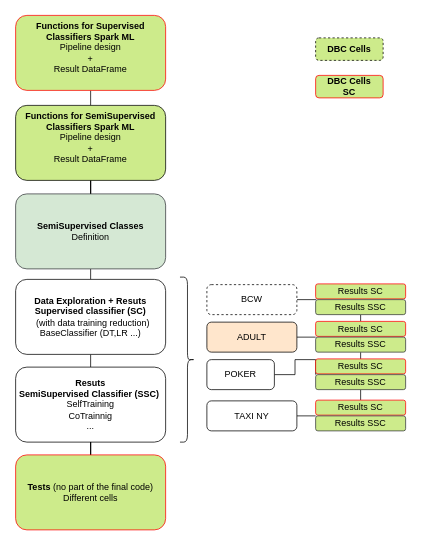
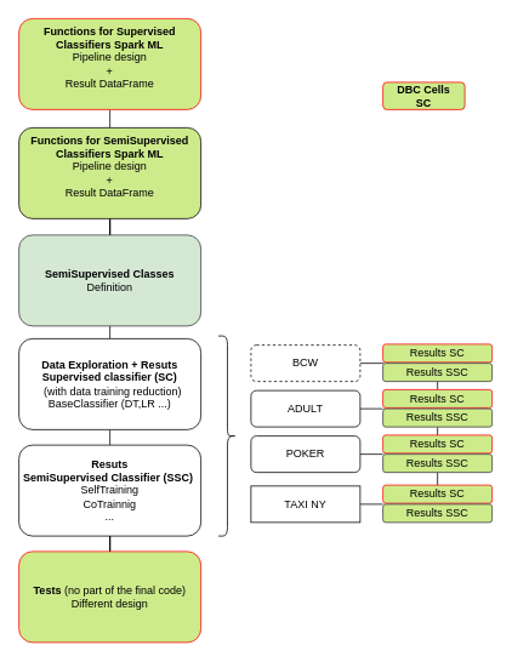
  <mxCell id="0" />
  <mxCell id="1" parent="0" />
  <mxCell id="2" style="edgeStyle=orthogonalEdgeStyle;rounded=0;orthogonalLoop=1;jettySize=auto;html=1;exitX=0.5;exitY=1;exitDx=0;exitDy=0;entryX=0.5;entryY=0;entryDx=0;entryDy=0;endArrow=none;endFill=0;" edge="1" parent="1" source="3" target="5"><mxGeometry relative="1" as="geometry" /></mxCell>
  <mxCell id="3" value="&lt;b&gt;Functions for Supervised Classifiers Spark ML&lt;br&gt;&lt;/b&gt;Pipeline design &lt;br&gt;+&lt;br&gt;Result DataFrame&lt;br&gt;&amp;nbsp;" style="rounded=1;whiteSpace=wrap;html=1;fillColor=#cdeb8b;strokeColor=#FF0000;" vertex="1" parent="1"><mxGeometry x="20" y="20" width="200" height="100" as="geometry" /></mxCell>
  <mxCell id="4" style="edgeStyle=orthogonalEdgeStyle;rounded=0;orthogonalLoop=1;jettySize=auto;html=1;exitX=0.5;exitY=1;exitDx=0;exitDy=0;endArrow=none;endFill=0;" edge="1" parent="1" source="5" target="33"><mxGeometry relative="1" as="geometry" /></mxCell>
  <mxCell id="5" value="&lt;b&gt;Functions for SemiSupervised Classifiers Spark ML&lt;br&gt;&lt;/b&gt;Pipeline design &lt;br&gt;+&lt;br&gt;Result DataFrame&lt;br&gt;&amp;nbsp;" style="rounded=1;whiteSpace=wrap;html=1;fillColor=#cdeb8b;" vertex="1" parent="1"><mxGeometry x="20" y="140" width="200" height="100" as="geometry" /></mxCell>
  <mxCell id="6" style="edgeStyle=orthogonalEdgeStyle;rounded=0;orthogonalLoop=1;jettySize=auto;html=1;exitX=0.5;exitY=1;exitDx=0;exitDy=0;entryX=0.5;entryY=0;entryDx=0;entryDy=0;endArrow=none;endFill=0;" edge="1" parent="1" source="8" target="10"><mxGeometry relative="1" as="geometry" /></mxCell>
  <mxCell id="7" style="edgeStyle=orthogonalEdgeStyle;rounded=0;orthogonalLoop=1;jettySize=auto;html=1;exitX=0.5;exitY=0;exitDx=0;exitDy=0;entryX=0.5;entryY=1;entryDx=0;entryDy=0;endArrow=none;endFill=0;" edge="1" parent="1" source="8" target="33"><mxGeometry relative="1" as="geometry" /></mxCell>
  <mxCell id="8" value="&lt;b&gt;Data Exploration + Resuts&lt;/b&gt;&lt;br&gt;&lt;b&gt;Supervised classifier (SC)&lt;br&gt;&amp;nbsp;&amp;nbsp;&lt;/b&gt;(with data training reduction)&lt;br&gt;BaseClassifier (DT,LR ...)&lt;b&gt;&lt;br&gt;&lt;/b&gt;" style="rounded=1;whiteSpace=wrap;html=1;" vertex="1" parent="1"><mxGeometry x="20" y="372" width="200" height="100" as="geometry" /></mxCell>
  <mxCell id="9" style="edgeStyle=orthogonalEdgeStyle;rounded=0;orthogonalLoop=1;jettySize=auto;html=1;exitX=0.5;exitY=1;exitDx=0;exitDy=0;endArrow=none;endFill=0;" edge="1" parent="1" source="10" target="12"><mxGeometry relative="1" as="geometry" /></mxCell>
  <mxCell id="10" value="&lt;b&gt;Resuts&lt;/b&gt;&lt;br&gt;&lt;b&gt;SemiSupervised Classifier (SSC)&amp;nbsp;&lt;/b&gt;&lt;br&gt;SelfTraining&lt;br&gt;CoTrainnig&lt;br&gt;..." style="rounded=1;whiteSpace=wrap;html=1;" vertex="1" parent="1"><mxGeometry x="20" y="488.99" width="200" height="100" as="geometry" /></mxCell>
  <mxCell id="11" value="" style="shape=curlyBracket;whiteSpace=wrap;html=1;rounded=1;rotation=-180;" vertex="1" parent="1"><mxGeometry x="239.13" y="368.99" width="20" height="220" as="geometry" /></mxCell>
- <mxCell id="12" value="&lt;b&gt;Tests &lt;/b&gt;(no part of the final code)&lt;br&gt;Different cells" style="rounded=1;whiteSpace=wrap;html=1;fillColor=#cdeb8b;strokeColor=#FF0000;" vertex="1" parent="1"><mxGeometry x="20" y="606" width="200" height="100" as="geometry" /></mxCell>
+ <mxCell id="12" value="&lt;b&gt;Tests &lt;/b&gt;(no part of the final code)&lt;br&gt;Different design" style="rounded=1;whiteSpace=wrap;html=1;fillColor=#cdeb8b;strokeColor=#FF0000;" vertex="1" parent="1"><mxGeometry x="20" y="606" width="200" height="100" as="geometry" /></mxCell>
  <mxCell id="13" style="edgeStyle=orthogonalEdgeStyle;rounded=0;orthogonalLoop=1;jettySize=auto;html=1;exitX=1;exitY=0.5;exitDx=0;exitDy=0;entryX=0;entryY=1;entryDx=0;entryDy=0;endArrow=none;endFill=0;" edge="1" parent="1" source="14" target="21"><mxGeometry relative="1" as="geometry" /></mxCell>
  <mxCell id="14" value="BCW" style="rounded=1;whiteSpace=wrap;html=1;dashed=1;" vertex="1" parent="1"><mxGeometry x="275" y="379" width="120" height="40" as="geometry" /></mxCell>
  <mxCell id="15" style="edgeStyle=orthogonalEdgeStyle;rounded=0;orthogonalLoop=1;jettySize=auto;html=1;exitX=1;exitY=0.5;exitDx=0;exitDy=0;entryX=0;entryY=0;entryDx=0;entryDy=0;endArrow=none;endFill=0;" edge="1" parent="1" source="16" target="26"><mxGeometry relative="1" as="geometry" /></mxCell>
- <mxCell id="16" value="ADULT" style="rounded=1;whiteSpace=wrap;html=1;fillColor=#ffe6cc;" vertex="1" parent="1"><mxGeometry x="275" y="429" width="120" height="40" as="geometry" /></mxCell>
+ <mxCell id="16" value="ADULT" style="rounded=1;whiteSpace=wrap;html=1;" vertex="1" parent="1"><mxGeometry x="275" y="429" width="120" height="40" as="geometry" /></mxCell>
  <mxCell id="17" style="edgeStyle=orthogonalEdgeStyle;rounded=0;orthogonalLoop=1;jettySize=auto;html=1;exitX=1;exitY=0.5;exitDx=0;exitDy=0;entryX=0;entryY=0;entryDx=0;entryDy=0;endArrow=none;endFill=0;" edge="1" parent="1" source="18" target="29"><mxGeometry relative="1" as="geometry" /></mxCell>
- <mxCell id="18" value="POKER" style="rounded=1;whiteSpace=wrap;html=1;" vertex="1" parent="1"><mxGeometry x="275" y="479" width="90" height="40" as="geometry" /></mxCell>
+ <mxCell id="18" value="POKER" style="rounded=1;whiteSpace=wrap;html=1;" vertex="1" parent="1"><mxGeometry x="275" y="479" width="120" height="40" as="geometry" /></mxCell>
  <mxCell id="19" style="edgeStyle=orthogonalEdgeStyle;rounded=0;orthogonalLoop=1;jettySize=auto;html=1;exitX=1;exitY=0.5;exitDx=0;exitDy=0;entryX=0;entryY=0;entryDx=0;entryDy=0;endArrow=none;endFill=0;" edge="1" parent="1" source="20" target="31"><mxGeometry relative="1" as="geometry" /></mxCell>
- <mxCell id="20" value="TAXI NY" style="rounded=1;whiteSpace=wrap;html=1;" vertex="1" parent="1"><mxGeometry x="275" y="534" width="120" height="40" as="geometry" /></mxCell>
+ <mxCell id="20" value="TAXI NY" style="whiteSpace=wrap;html=1;rounded=0;" vertex="1" parent="1"><mxGeometry x="275" y="534" width="120" height="40" as="geometry" /></mxCell>
  <mxCell id="21" value="Results SC" style="rounded=1;whiteSpace=wrap;html=1;fillColor=#cdeb8b;strokeColor=#FF0000;" vertex="1" parent="1"><mxGeometry x="420" y="378" width="120" height="20" as="geometry" /></mxCell>
  <mxCell id="22" style="edgeStyle=orthogonalEdgeStyle;rounded=0;orthogonalLoop=1;jettySize=auto;html=1;exitX=0.5;exitY=1;exitDx=0;exitDy=0;entryX=0.5;entryY=0;entryDx=0;entryDy=0;endArrow=none;endFill=0;" edge="1" parent="1" source="23" target="24"><mxGeometry relative="1" as="geometry" /></mxCell>
  <mxCell id="23" value="Results SSC" style="rounded=1;whiteSpace=wrap;html=1;fillColor=#cdeb8b;strokeColor=#36393d;" vertex="1" parent="1"><mxGeometry x="420" y="399" width="120" height="20" as="geometry" /></mxCell>
  <mxCell id="24" value="Results SC" style="rounded=1;whiteSpace=wrap;html=1;fillColor=#cdeb8b;strokeColor=#FF0000;" vertex="1" parent="1"><mxGeometry x="420" y="428" width="120" height="20" as="geometry" /></mxCell>
  <mxCell id="25" style="edgeStyle=orthogonalEdgeStyle;rounded=0;orthogonalLoop=1;jettySize=auto;html=1;exitX=0.5;exitY=1;exitDx=0;exitDy=0;entryX=0.5;entryY=0;entryDx=0;entryDy=0;endArrow=none;endFill=0;" edge="1" parent="1" source="26" target="27"><mxGeometry relative="1" as="geometry" /></mxCell>
  <mxCell id="26" value="Results SSC" style="rounded=1;whiteSpace=wrap;html=1;fillColor=#cdeb8b;strokeColor=#36393d;" vertex="1" parent="1"><mxGeometry x="420" y="449" width="120" height="20" as="geometry" /></mxCell>
  <mxCell id="27" value="Results SC" style="rounded=1;whiteSpace=wrap;html=1;fillColor=#cdeb8b;strokeColor=#FF0000;" vertex="1" parent="1"><mxGeometry x="420" y="478" width="120" height="20" as="geometry" /></mxCell>
  <mxCell id="28" style="edgeStyle=orthogonalEdgeStyle;rounded=0;orthogonalLoop=1;jettySize=auto;html=1;exitX=0.5;exitY=1;exitDx=0;exitDy=0;entryX=0.5;entryY=0;entryDx=0;entryDy=0;endArrow=none;endFill=0;" edge="1" parent="1" source="29" target="30"><mxGeometry relative="1" as="geometry" /></mxCell>
  <mxCell id="29" value="Results SSC" style="rounded=1;whiteSpace=wrap;html=1;fillColor=#cdeb8b;strokeColor=#36393d;" vertex="1" parent="1"><mxGeometry x="420" y="499" width="120" height="20" as="geometry" /></mxCell>
  <mxCell id="30" value="Results SC" style="rounded=1;whiteSpace=wrap;html=1;fillColor=#cdeb8b;strokeColor=#FF0000;" vertex="1" parent="1"><mxGeometry x="420" y="533" width="120" height="20" as="geometry" /></mxCell>
  <mxCell id="31" value="Results SSC" style="rounded=1;whiteSpace=wrap;html=1;fillColor=#cdeb8b;strokeColor=#36393d;" vertex="1" parent="1"><mxGeometry x="420" y="554" width="120" height="20" as="geometry" /></mxCell>
- <mxCell id="32" value="&lt;b&gt;DBC Cells&lt;/b&gt;" style="rounded=1;whiteSpace=wrap;html=1;fillColor=#cdeb8b;dashed=1;" vertex="1" parent="1"><mxGeometry x="420" y="50" width="90" height="30" as="geometry" /></mxCell>
  <mxCell id="33" value="&lt;b&gt;SemiSupervised Classes &lt;br&gt;&lt;/b&gt;Definition" style="rounded=1;whiteSpace=wrap;html=1;fillColor=#d5e8d4;strokeColor=#36393d;" vertex="1" parent="1"><mxGeometry x="20" y="258" width="200" height="100" as="geometry" /></mxCell>
- <mxCell id="34" value="&lt;b&gt;DBC Cells&lt;br&gt;SC&lt;br&gt;&lt;/b&gt;" style="rounded=1;whiteSpace=wrap;html=1;fillColor=#cdeb8b;strokeColor=#FF0000;" vertex="1" parent="1"><mxGeometry x="420" y="100" width="90" height="30" as="geometry" /></mxCell>
+ <mxCell id="34" value="&lt;b&gt;DBC Cells&lt;br&gt;SC&lt;br&gt;&lt;/b&gt;" style="rounded=1;whiteSpace=wrap;html=1;fillColor=#cdeb8b;strokeColor=#FF0000;" vertex="1" parent="1"><mxGeometry x="420" y="90" width="90" height="30" as="geometry" /></mxCell>
